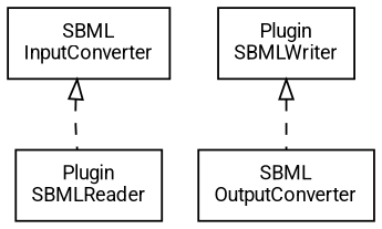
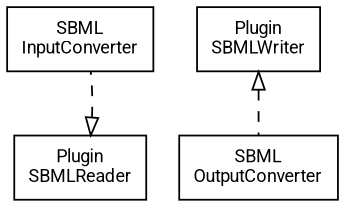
  strict digraph {
    fontname=Roboto
    nodesep=0.25
    ranksep=0.5
    node [fontname=Roboto fontsize=10 shape=box]
    edge [arrowtail=empty dir=back fontname=Roboto fontsize=10 labelfontname=Helvetica labelfontsize=10 style=dashed]
    n1 [label="SBML\nInputConverter"]
    n2 [label="Plugin\nSBMLReader"]
    n3 [label="SBML\nOutputConverter"]
    n4 [label="Plugin\nSBMLWriter"]
-   n1 -> n2
+   n2 -> n1
    n4 -> n3
  }
